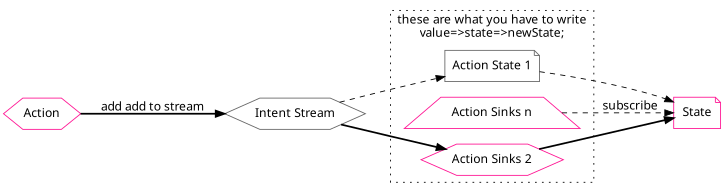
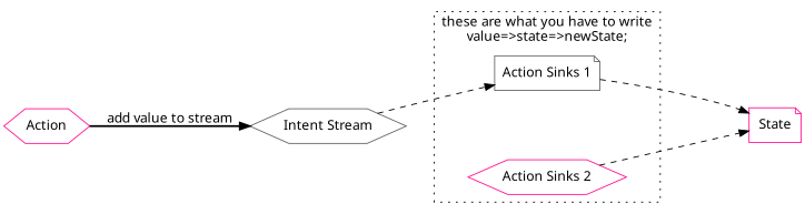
  digraph {
    fontname="Noto Sans"
    newrank=true
    rankdir=LR
    node [color=deeppink fontname="Noto Sans" shape=hexagon]
    edge [fontname="Noto Sans" style=dashed]
    Action
    State [shape=note]
-   "Action Sinks 1" [color=gray40 shape=note label="Action State 1"]
-   "Action Sinks n" [shape=trapezium]
+   "Action Sinks 1" [color=gray40 shape=note]
    "Action Sinks 2"
    "Intent Stream" [color=gray40]
    subgraph sub_1 {
      rank=source
      Action
    }
    subgraph sub_2 {
      rank=sink
      State
    }
    subgraph cluster_3 {
      label="these are what you have to write\nvalue=>state=>newState;"
      style=dotted
      "Action Sinks 1"
-     "Action Sinks n"
      "Action Sinks 2"
    }
-   Action -> "Intent Stream" [label="add add to stream" style=bold]
+   Action -> "Intent Stream" [label="add value to stream" style=bold]
    "Action Sinks 1" -> State
-   "Action Sinks n" -> State [label=subscribe]
-   "Action Sinks 2" -> State [style=bold]
+   "Action Sinks 2" -> State
    "Intent Stream" -> "Action Sinks 1"
-   "Intent Stream" -> "Action Sinks 2" [style=bold]
  }
